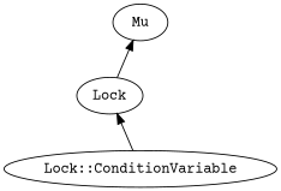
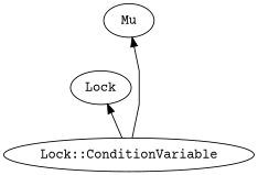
  digraph {
    bgcolor="#FFFFFF"
    fontname="Courier Prime"
    rankdir=BT
    splines=polyline
    node [color="#000000" fontcolor="#000000" fontname="Courier Prime"]
    edge [color="#000000" fontname="Courier Prime"]
    n1 [label=Lock]
    "Lock::ConditionVariable"
    Mu
-   n1 -> Mu
+   "Lock::ConditionVariable" -> Mu
    "Lock::ConditionVariable" -> n1
  }
